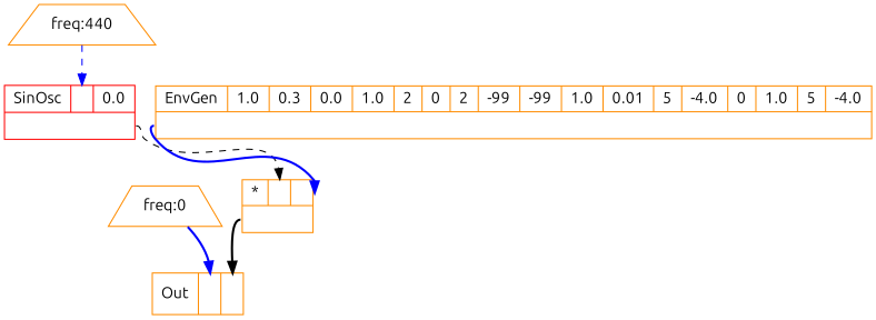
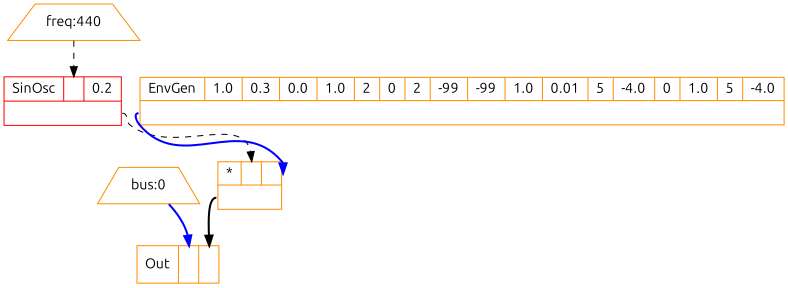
  digraph {
    fontname=Ubuntu
    node [color=darkorange fontname=Ubuntu shape=record]
    edge [color=blue fontname=Ubuntu headport=IN_0 style=bold tailport=OUT_0]
-   n1 [label="freq:0" shape=trapezium]
+   n1 [label="bus:0" shape=trapezium]
    n2 [label="{{Out|<IN_0> |<IN_1> }}"]
    n3 [label="freq:440" shape=trapezium]
-   n4 [color=red label="{{SinOsc|<IN_0> |<IN_1> 0.0}|{<OUT_0>}}"]
+   n4 [color=red label="{{SinOsc|<IN_0> |<IN_1> 0.2}|{<OUT_0>}}"]
    n5 [label="{{*|<IN_0> |<IN_1> }|{<OUT_0>}}"]
    n6 [label="{{EnvGen|<IN_0> 1.0|<IN_1> 0.3|<IN_2> 0.0|<IN_3> 1.0|<IN_4> 2|<IN_5> 0|<IN_6> 2|<IN_7> -99|<IN_8> -99|<IN_9> 1.0|<IN_10> 0.01|<IN_11> 5|<IN_12> -4.0|<IN_13> 0|<IN_14> 1.0|<IN_15> 5|<IN_16> -4.0}|{<OUT_0>}}"]
    n1 -> n2
-   n3 -> n4 [style=dashed]
+   n3 -> n4 [color=black style=dashed]
    n4 -> n5 [color=black style=dashed]
    n5 -> n2 [color=black headport=IN_1]
    n6 -> n5 [headport=IN_1]
  }
